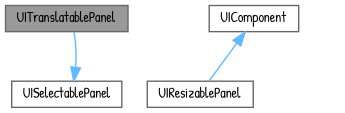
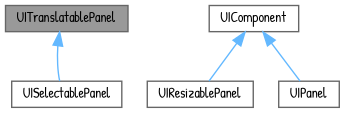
  digraph {
    fontname="Patrick Hand"
    node [color=gray40 fillcolor=white fontname="Patrick Hand" fontsize=10 shape=box style=filled]
    edge [color=steelblue1 dir=back fontname="Patrick Hand" fontsize=10 labelfontname=Helvetica labelfontsize=10 style=solid]
    n1 [fillcolor=grey60 fontcolor=black height=0.2 label=UITranslatablePanel width=0.4]
    n2 [height=0.2 label=UIResizablePanel width=0.4]
    n3 [height=0.2 label=UISelectablePanel width=0.4]
+   n4 [height=0.2 label=UIPanel width=0.4]
    n5 [height=0.2 label=UIComponent width=0.4]
-   n3 -> n1
+   n1 -> n3
    n5 -> n2
+   n5 -> n4
  }
